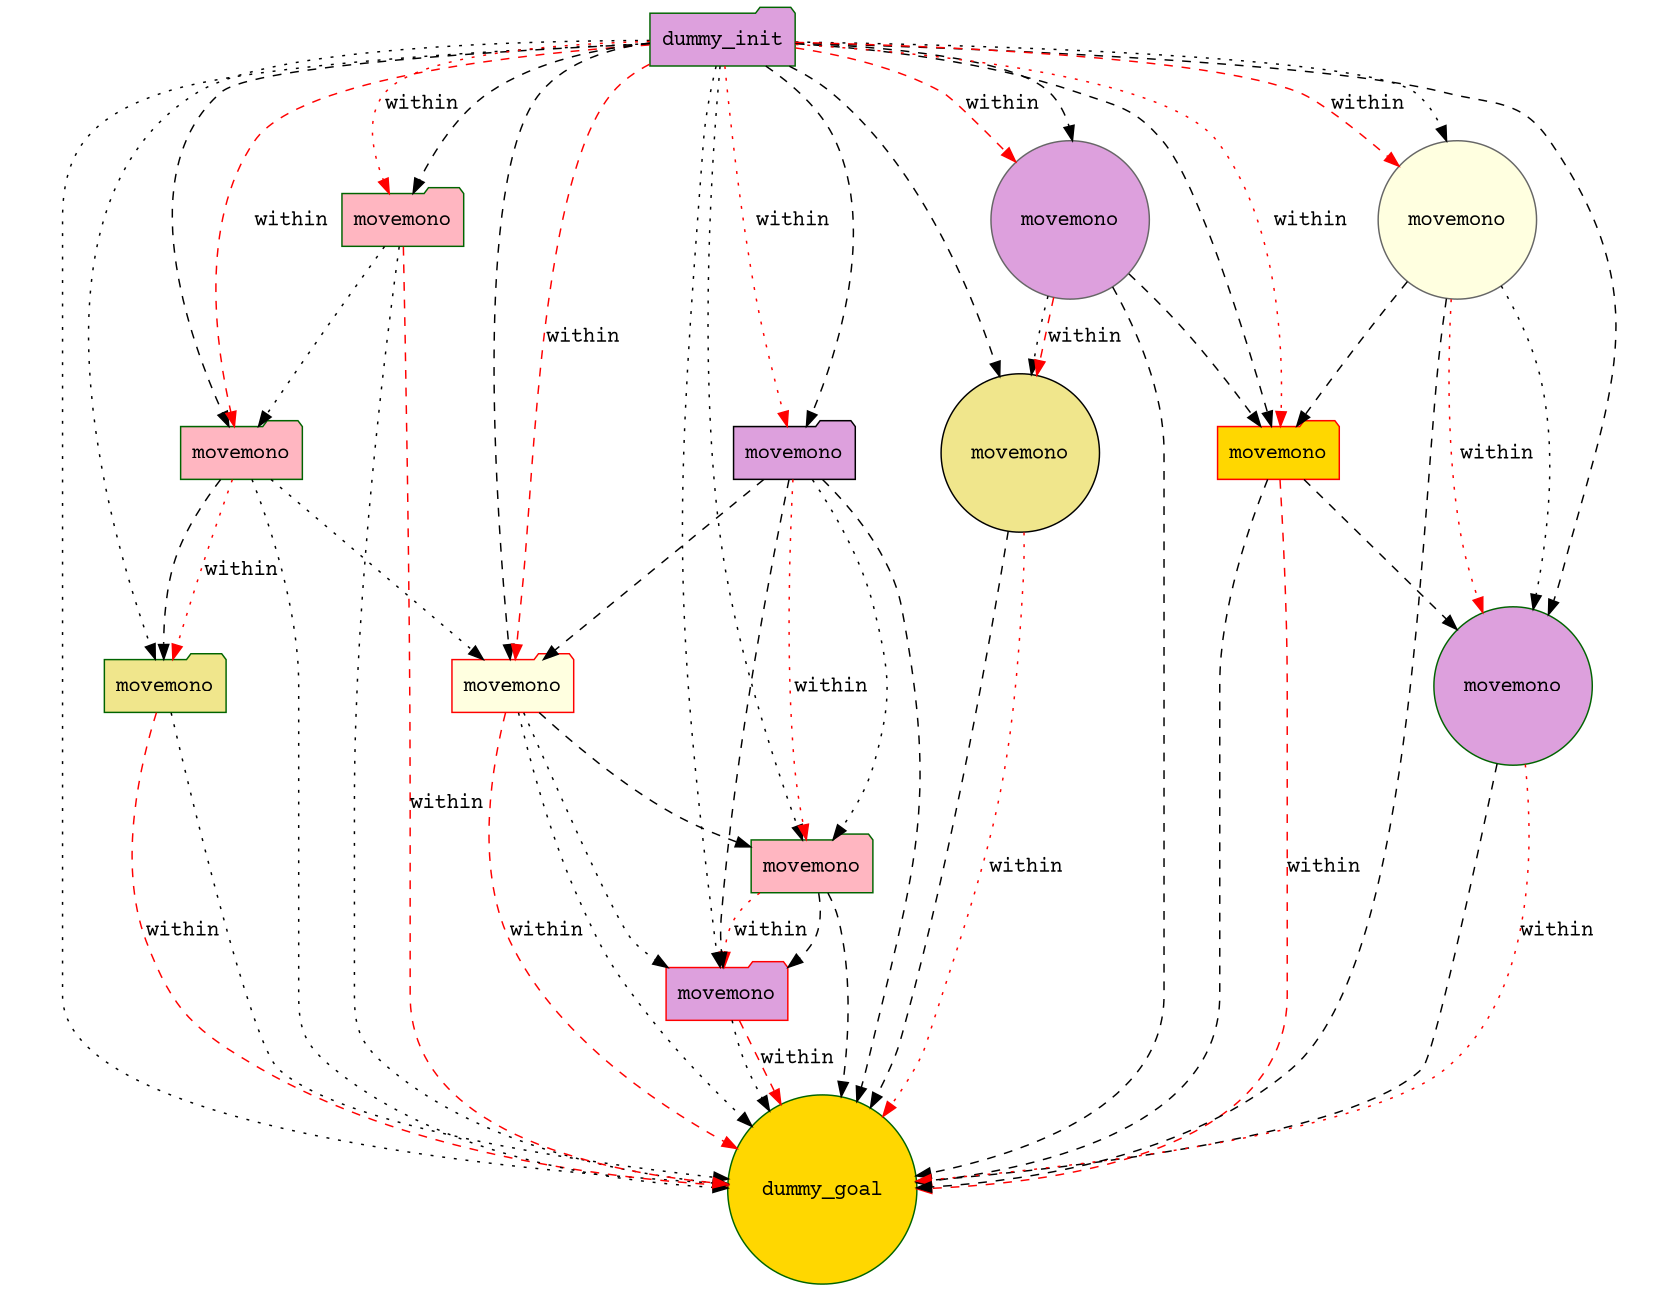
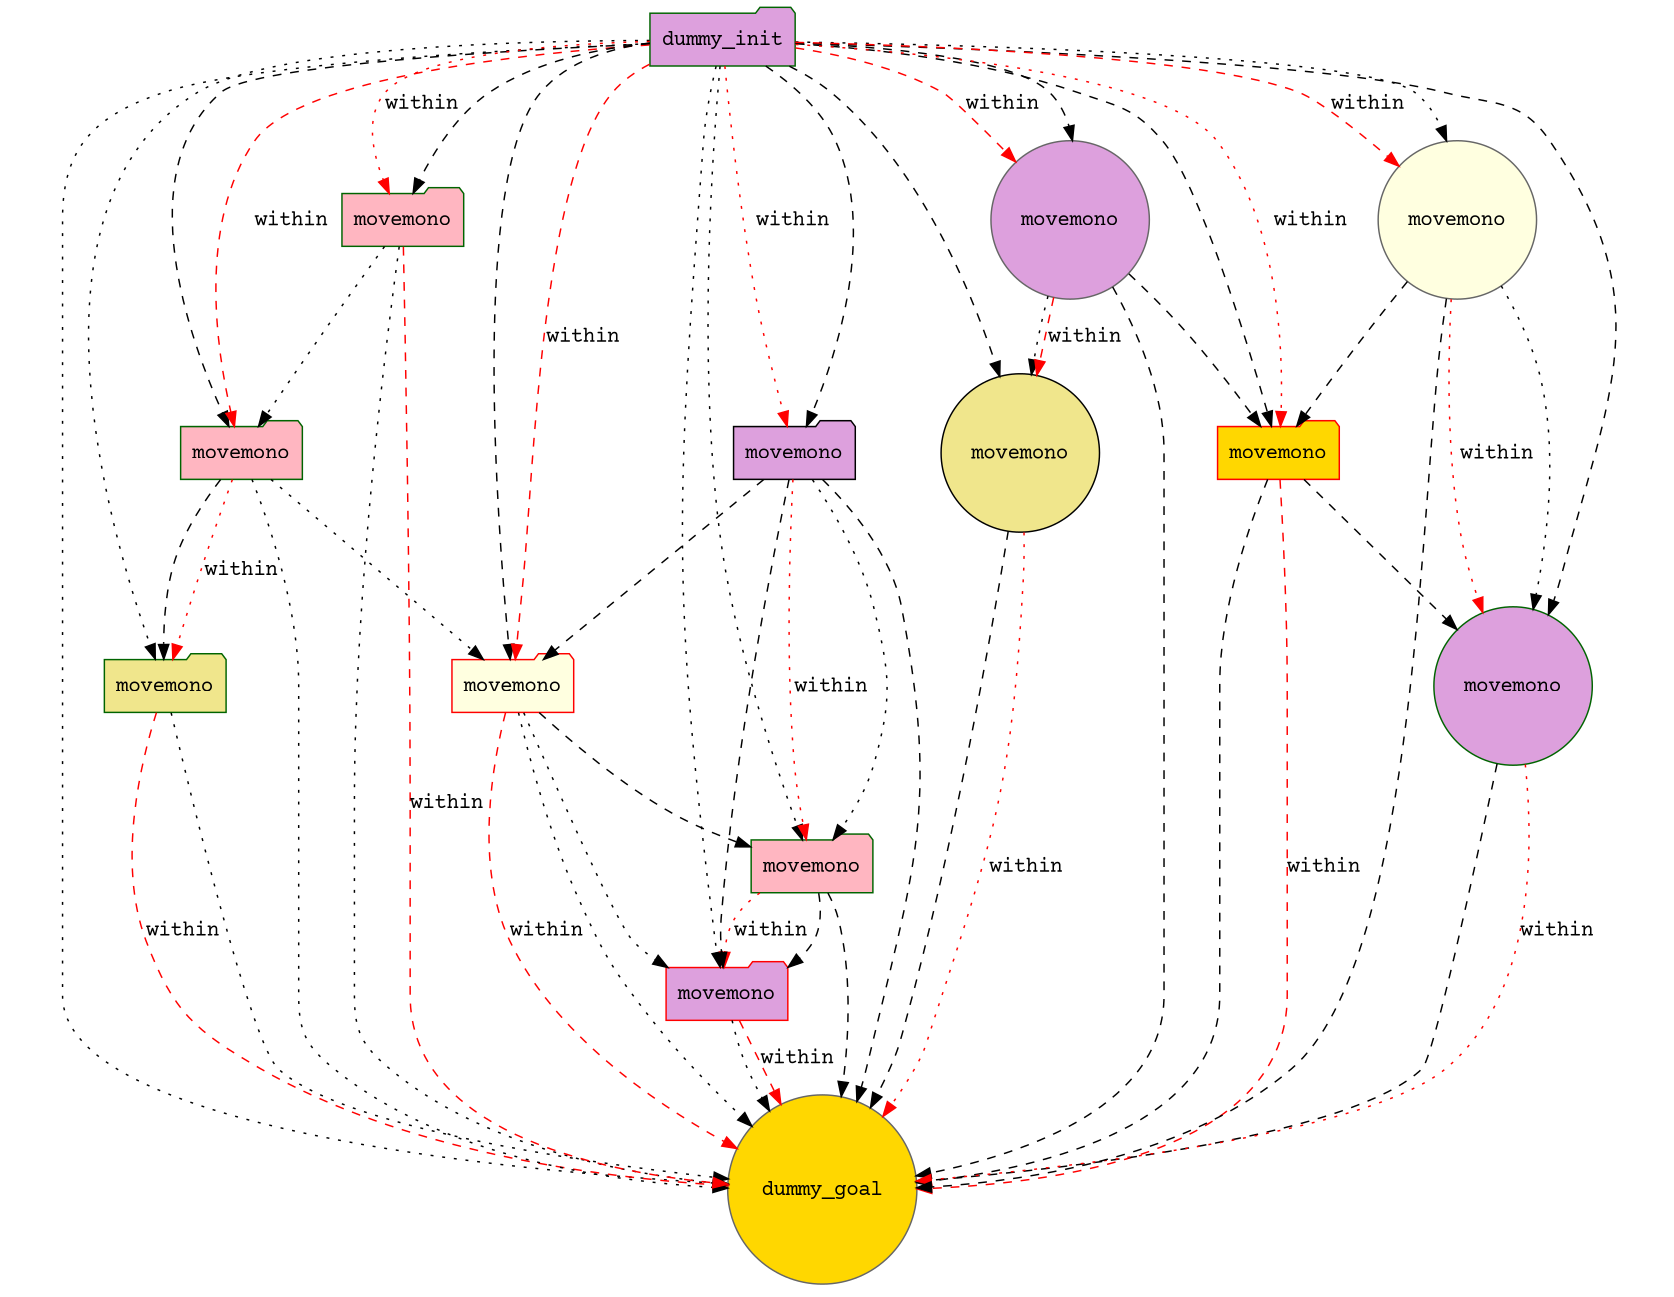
  digraph {
    fontname="Courier Prime"
    node [fillcolor=plum style=filled color=darkgreen shape=folder fontname="Courier Prime"]
    edge [color=black style=dashed fontname="Courier Prime"]
    n1 [label=dummy_init]
-   n2 [fillcolor=gold label=dummy_goal shape=circle]
+   n2 [fillcolor=gold label=dummy_goal color=gray40 shape=circle]
    n3 [label=movemono color=red]
    n4 [fillcolor=khaki label=movemono color=black shape=circle]
    n5 [label=movemono color=gray40 shape=circle]
    n6 [fillcolor=gold label=movemono color=red]
    n7 [fillcolor=khaki label=movemono]
    n8 [fillcolor=lightpink label=movemono]
    n9 [fillcolor=lightpink label=movemono]
    n10 [label=movemono shape=circle]
    n11 [fillcolor=lightyellow label=movemono color=gray40 shape=circle]
    n12 [fillcolor=lightyellow label=movemono color=red]
    n13 [fillcolor=lightpink label=movemono]
    n14 [label=movemono color=black]
    n1 -> n2 [style=dotted]
    n1 -> n3 [style=dotted]
    n1 -> n4
    n1 -> n5
    n1 -> n5 [color=red label=within]
    n1 -> n6
    n1 -> n6 [color=red label=within style=dotted]
    n1 -> n7 [style=dotted]
    n1 -> n8
    n1 -> n8 [color=red label=within]
    n1 -> n9
    n1 -> n9 [color=red label=within style=dotted]
    n1 -> n10
    n1 -> n11 [style=dotted]
    n1 -> n11 [color=red label=within]
    n1 -> n12
    n1 -> n12 [color=red label=within]
    n1 -> n13 [style=dotted]
    n1 -> n14
    n1 -> n14 [color=red label=within style=dotted]
    n3 -> n2 [style=dotted]
    n3 -> n2 [color=red label=within]
    n4 -> n2
    n4 -> n2 [color=red label=within style=dotted]
    n5 -> n2
    n5 -> n4 [style=dotted]
    n5 -> n4 [color=red label=within]
    n5 -> n6
    n6 -> n2
    n6 -> n2 [color=red label=within]
    n6 -> n10
    n7 -> n2 [style=dotted]
    n7 -> n2 [color=red label=within]
    n8 -> n2 [style=dotted]
    n8 -> n7
    n8 -> n7 [color=red label=within style=dotted]
    n8 -> n12 [style=dotted]
    n9 -> n2 [style=dotted]
    n9 -> n2 [color=red label=within]
    n9 -> n8 [style=dotted]
    n10 -> n2
    n10 -> n2 [color=red label=within style=dotted]
    n11 -> n2
    n11 -> n6
    n11 -> n10 [style=dotted]
    n11 -> n10 [color=red label=within style=dotted]
    n12 -> n2 [style=dotted]
    n12 -> n2 [color=red label=within]
    n12 -> n3 [style=dotted]
    n12 -> n13
    n13 -> n2
    n13 -> n3
    n13 -> n3 [color=red label=within style=dotted]
    n14 -> n2
    n14 -> n3
    n14 -> n12
    n14 -> n13 [style=dotted]
    n14 -> n13 [color=red label=within style=dotted]
  }
